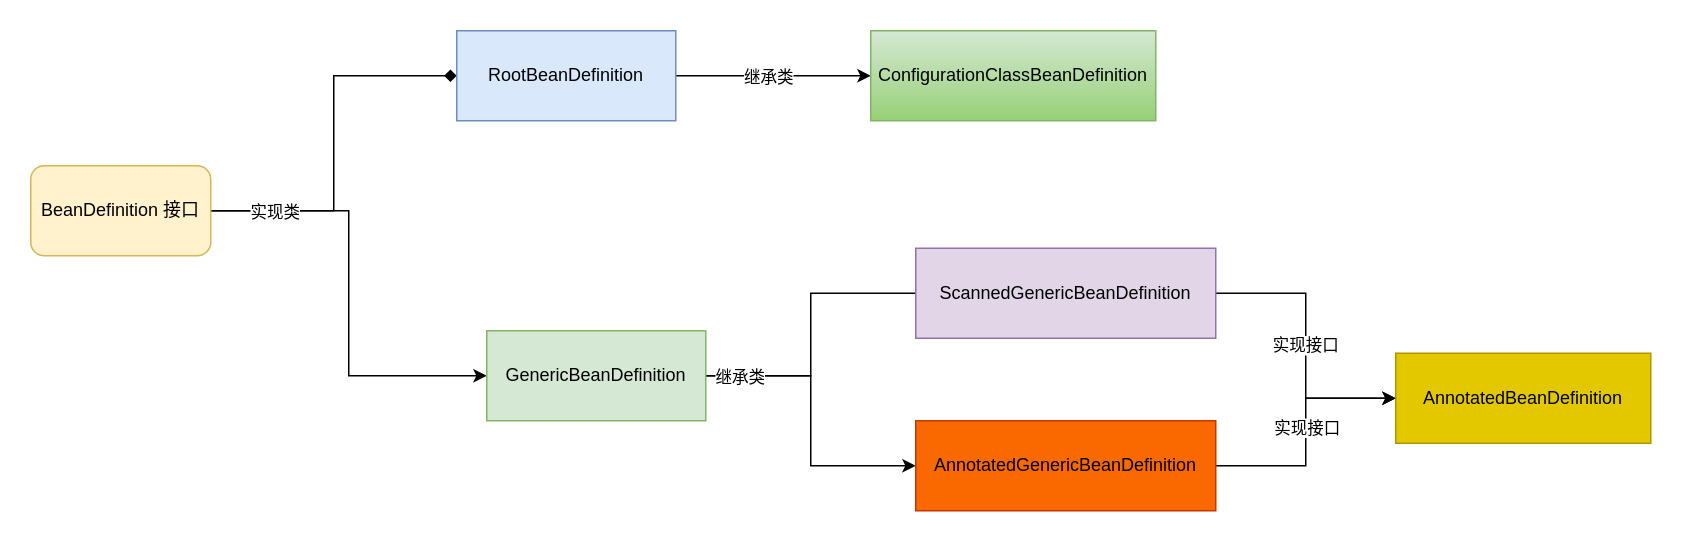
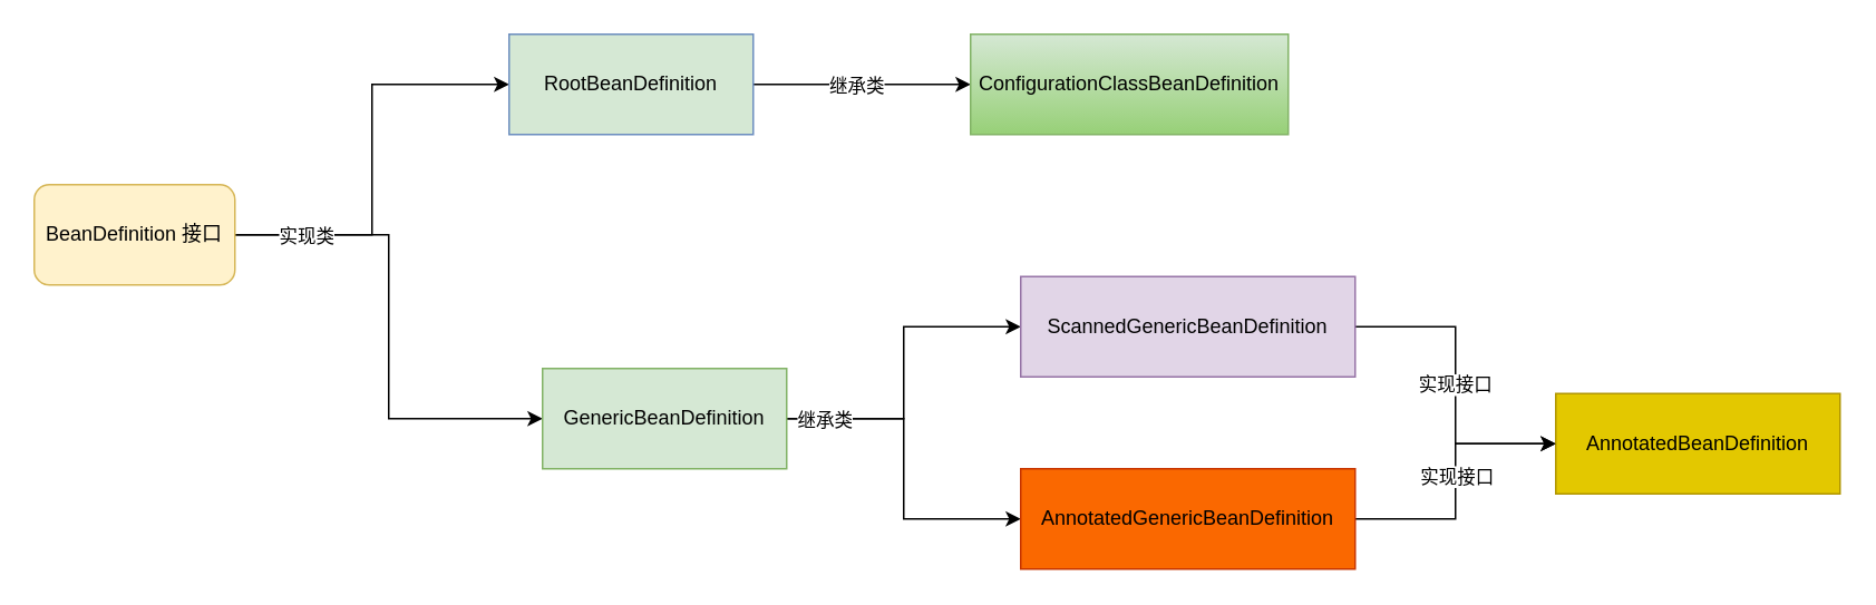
  <mxCell id="0" />
  <mxCell id="1" parent="0" />
- <mxCell id="2" style="edgeStyle=orthogonalEdgeStyle;rounded=0;orthogonalLoop=1;jettySize=auto;html=1;entryX=0;entryY=0.5;entryDx=0;entryDy=0;endArrow=diamond;" edge="1" parent="1" source="5" target="8"><mxGeometry relative="1" as="geometry" /></mxCell>
+ <mxCell id="2" style="edgeStyle=orthogonalEdgeStyle;rounded=0;orthogonalLoop=1;jettySize=auto;html=1;entryX=0;entryY=0.5;entryDx=0;entryDy=0;" edge="1" parent="1" source="5" target="8"><mxGeometry relative="1" as="geometry" /></mxCell>
  <mxCell id="3" style="edgeStyle=orthogonalEdgeStyle;rounded=0;orthogonalLoop=1;jettySize=auto;html=1;entryX=0;entryY=0.5;entryDx=0;entryDy=0;" edge="1" parent="1" source="5" target="12"><mxGeometry relative="1" as="geometry" /></mxCell>
  <mxCell id="4" value="实现类" style="edgeLabel;html=1;align=center;verticalAlign=middle;resizable=0;points=[];" vertex="1" connectable="0" parent="3"><mxGeometry x="-0.712" relative="1" as="geometry"><mxPoint as="offset" /></mxGeometry></mxCell>
  <mxCell id="5" value="BeanDefinition 接口" style="rounded=1;whiteSpace=wrap;html=1;fillColor=#fff2cc;strokeColor=#d6b656;" vertex="1" parent="1"><mxGeometry x="20" y="110" width="120" height="60" as="geometry" /></mxCell>
  <mxCell id="6" value="" style="edgeStyle=orthogonalEdgeStyle;rounded=0;orthogonalLoop=1;jettySize=auto;html=1;" edge="1" parent="1" source="8" target="19"><mxGeometry relative="1" as="geometry" /></mxCell>
  <mxCell id="7" value="继承类" style="edgeLabel;html=1;align=center;verticalAlign=middle;resizable=0;points=[];" vertex="1" connectable="0" parent="6"><mxGeometry x="-0.069" relative="1" as="geometry"><mxPoint as="offset" /></mxGeometry></mxCell>
- <mxCell id="8" value="&lt;div style=&quot;text-align: start;&quot;&gt;&lt;span style=&quot;background-color: initial;&quot;&gt;RootBeanDefinition&lt;/span&gt;&lt;/div&gt;" style="rounded=0;whiteSpace=wrap;html=1;fillColor=#dae8fc;strokeColor=#6c8ebf;" vertex="1" parent="1"><mxGeometry x="304" y="20" width="146" height="60" as="geometry" /></mxCell>
- <mxCell id="9" style="edgeStyle=orthogonalEdgeStyle;rounded=0;orthogonalLoop=1;jettySize=auto;html=1;entryX=0;entryY=0.5;entryDx=0;entryDy=0;endArrow=none;" edge="1" parent="1" source="12" target="14"><mxGeometry relative="1" as="geometry" /></mxCell>
+ <mxCell id="8" value="&lt;div style=&quot;text-align: start;&quot;&gt;&lt;span style=&quot;background-color: initial;&quot;&gt;RootBeanDefinition&lt;/span&gt;&lt;/div&gt;" style="rounded=0;whiteSpace=wrap;html=1;fillColor=#d5e8d4;strokeColor=#6c8ebf;" vertex="1" parent="1"><mxGeometry x="304" y="20" width="146" height="60" as="geometry" /></mxCell>
+ <mxCell id="9" style="edgeStyle=orthogonalEdgeStyle;rounded=0;orthogonalLoop=1;jettySize=auto;html=1;entryX=0;entryY=0.5;entryDx=0;entryDy=0;" edge="1" parent="1" source="12" target="14"><mxGeometry relative="1" as="geometry" /></mxCell>
  <mxCell id="10" style="edgeStyle=orthogonalEdgeStyle;rounded=0;orthogonalLoop=1;jettySize=auto;html=1;entryX=0;entryY=0.5;entryDx=0;entryDy=0;" edge="1" parent="1" source="12" target="18"><mxGeometry relative="1" as="geometry" /></mxCell>
  <mxCell id="11" value="继承类" style="edgeLabel;html=1;align=center;verticalAlign=middle;resizable=0;points=[];" vertex="1" connectable="0" parent="10"><mxGeometry x="-0.781" relative="1" as="geometry"><mxPoint as="offset" /></mxGeometry></mxCell>
  <mxCell id="12" value="GenericBeanDefinition" style="rounded=0;whiteSpace=wrap;html=1;fillColor=#d5e8d4;strokeColor=#82b366;" vertex="1" parent="1"><mxGeometry x="324" y="220" width="146" height="60" as="geometry" /></mxCell>
  <mxCell id="13" value="实现接口" style="edgeStyle=orthogonalEdgeStyle;rounded=0;orthogonalLoop=1;jettySize=auto;html=1;entryX=0;entryY=0.5;entryDx=0;entryDy=0;" edge="1" parent="1" source="14" target="15"><mxGeometry relative="1" as="geometry" /></mxCell>
  <mxCell id="14" value="ScannedGenericBeanDefinition" style="whiteSpace=wrap;html=1;fillColor=#e1d5e7;strokeColor=#9673a6;rounded=0;" vertex="1" parent="1"><mxGeometry x="610" y="165" width="200" height="60" as="geometry" /></mxCell>
  <mxCell id="15" value="AnnotatedBeanDefinition" style="whiteSpace=wrap;html=1;fillColor=#e3c800;strokeColor=#B09500;rounded=0;fontColor=#000000;" vertex="1" parent="1"><mxGeometry x="930" y="235" width="170" height="60" as="geometry" /></mxCell>
  <mxCell id="16" style="edgeStyle=orthogonalEdgeStyle;rounded=0;orthogonalLoop=1;jettySize=auto;html=1;entryX=0;entryY=0.5;entryDx=0;entryDy=0;" edge="1" parent="1" source="18" target="15"><mxGeometry relative="1" as="geometry" /></mxCell>
  <mxCell id="17" value="实现接口" style="edgeLabel;html=1;align=center;verticalAlign=middle;resizable=0;points=[];" vertex="1" connectable="0" parent="16"><mxGeometry x="0.048" relative="1" as="geometry"><mxPoint as="offset" /></mxGeometry></mxCell>
  <mxCell id="18" value="AnnotatedGenericBeanDefinition" style="whiteSpace=wrap;html=1;fillColor=#fa6800;strokeColor=#C73500;rounded=0;fontColor=#000000;" vertex="1" parent="1"><mxGeometry x="610" y="280" width="200" height="60" as="geometry" /></mxCell>
  <mxCell id="19" value="ConfigurationClassBeanDefinition" style="whiteSpace=wrap;html=1;fillColor=#d5e8d4;strokeColor=#82b366;rounded=0;gradientColor=#97d077;" vertex="1" parent="1"><mxGeometry x="580" y="20" width="190" height="60" as="geometry" /></mxCell>
